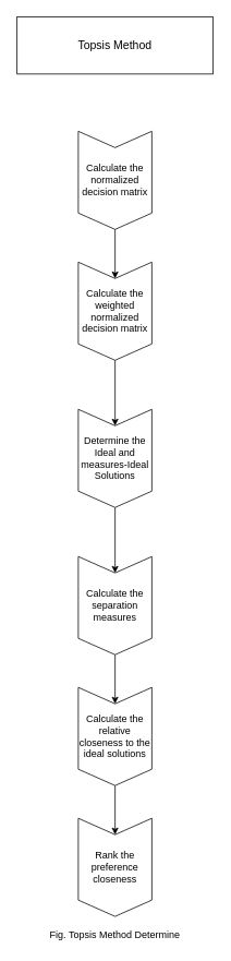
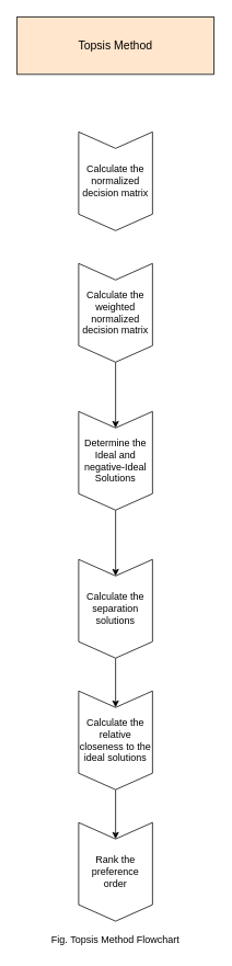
  <mxCell id="0" />
  <mxCell id="1" parent="0" />
- <mxCell id="2" value="&lt;font style=&quot;font-size: 14px&quot;&gt;Topsis Method&lt;/font&gt;" style="whiteSpace=wrap;html=1;fontSize=12;glass=0;strokeWidth=1;shadow=0;" parent="1" vertex="1"><mxGeometry x="20" y="20" width="240" height="70" as="geometry" /></mxCell>
- <mxCell id="3" value="" style="edgeStyle=orthogonalEdgeStyle;orthogonalLoop=1;jettySize=auto;html=1;" parent="1" source="4" target="6" edge="1"><mxGeometry relative="1" as="geometry" /></mxCell>
+ <mxCell id="2" value="&lt;font style=&quot;font-size: 14px&quot;&gt;Topsis Method&lt;/font&gt;" style="whiteSpace=wrap;html=1;fontSize=12;glass=0;strokeWidth=1;shadow=0;fillColor=#ffe6cc;" parent="1" vertex="1"><mxGeometry x="20" y="20" width="240" height="70" as="geometry" /></mxCell>
  <mxCell id="4" value="Calculate the normalized decision matrix" style="shape=step;perimeter=stepPerimeter;whiteSpace=wrap;html=1;fixedSize=1;direction=south;" parent="1" vertex="1"><mxGeometry x="95" y="160" width="90" height="120" as="geometry" /></mxCell>
  <mxCell id="5" value="" style="edgeStyle=orthogonalEdgeStyle;orthogonalLoop=1;jettySize=auto;html=1;" parent="1" source="6" target="8" edge="1"><mxGeometry relative="1" as="geometry" /></mxCell>
  <mxCell id="6" value="&lt;span&gt;Calculate the weighted normalized decision matrix&lt;/span&gt;" style="shape=step;perimeter=stepPerimeter;whiteSpace=wrap;html=1;fixedSize=1;direction=south;" parent="1" vertex="1"><mxGeometry x="95" y="320" width="90" height="120" as="geometry" /></mxCell>
  <mxCell id="7" value="" style="edgeStyle=orthogonalEdgeStyle;orthogonalLoop=1;jettySize=auto;html=1;" parent="1" source="8" target="10" edge="1"><mxGeometry relative="1" as="geometry" /></mxCell>
- <mxCell id="8" value="Determine the Ideal and measures-Ideal Solutions" style="shape=step;perimeter=stepPerimeter;whiteSpace=wrap;html=1;fixedSize=1;direction=south;" parent="1" vertex="1"><mxGeometry x="95" y="500" width="90" height="120" as="geometry" /></mxCell>
+ <mxCell id="8" value="Determine the Ideal and negative-Ideal Solutions" style="shape=step;perimeter=stepPerimeter;whiteSpace=wrap;html=1;fixedSize=1;direction=south;" parent="1" vertex="1"><mxGeometry x="95" y="500" width="90" height="120" as="geometry" /></mxCell>
  <mxCell id="9" value="" style="edgeStyle=orthogonalEdgeStyle;orthogonalLoop=1;jettySize=auto;html=1;" parent="1" source="10" target="13" edge="1"><mxGeometry relative="1" as="geometry" /></mxCell>
- <mxCell id="10" value="Calculate the separation measures" style="shape=step;perimeter=stepPerimeter;whiteSpace=wrap;html=1;fixedSize=1;direction=south;" parent="1" vertex="1"><mxGeometry x="95" y="680" width="90" height="120" as="geometry" /></mxCell>
- <mxCell id="11" value="Rank the preference closeness" style="shape=step;perimeter=stepPerimeter;whiteSpace=wrap;html=1;fixedSize=1;direction=south;" parent="1" vertex="1"><mxGeometry x="95" y="1000" width="90" height="120" as="geometry" /></mxCell>
+ <mxCell id="10" value="Calculate the separation solutions" style="shape=step;perimeter=stepPerimeter;whiteSpace=wrap;html=1;fixedSize=1;direction=south;" parent="1" vertex="1"><mxGeometry x="95" y="680" width="90" height="120" as="geometry" /></mxCell>
+ <mxCell id="11" value="Rank the preference order" style="shape=step;perimeter=stepPerimeter;whiteSpace=wrap;html=1;fixedSize=1;direction=south;" parent="1" vertex="1"><mxGeometry x="95" y="1000" width="90" height="120" as="geometry" /></mxCell>
  <mxCell id="12" value="" style="edgeStyle=orthogonalEdgeStyle;orthogonalLoop=1;jettySize=auto;html=1;" parent="1" source="13" target="11" edge="1"><mxGeometry relative="1" as="geometry" /></mxCell>
  <mxCell id="13" value="Calculate the relative closeness to the ideal solutions" style="shape=step;perimeter=stepPerimeter;whiteSpace=wrap;html=1;fixedSize=1;direction=south;" parent="1" vertex="1"><mxGeometry x="95" y="840" width="90" height="120" as="geometry" /></mxCell>
- <mxCell id="14" value="Fig. Topsis Method Determine" style="text;html=1;strokeColor=none;fillColor=none;align=center;verticalAlign=middle;whiteSpace=wrap;" parent="1" vertex="1"><mxGeometry x="52" y="1133" width="176" height="20" as="geometry" /></mxCell>
+ <mxCell id="14" value="Fig. Topsis Method Flowchart" style="text;html=1;strokeColor=none;fillColor=none;align=center;verticalAlign=middle;whiteSpace=wrap;" parent="1" vertex="1"><mxGeometry x="52" y="1133" width="176" height="20" as="geometry" /></mxCell>
